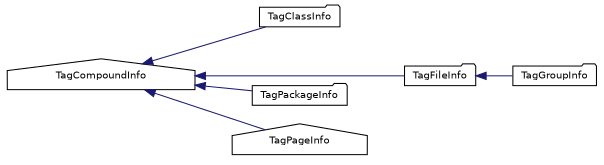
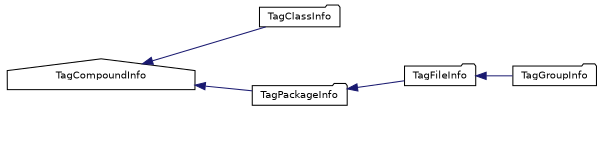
  digraph {
    rankdir=LR
    node [color=black fillcolor=white fontname=Helvetica fontsize=10 shape=folder style=filled]
    edge [color=midnightblue dir=back fontname=Helvetica fontsize=10 labelfontname=Helvetica labelfontsize=10 style=solid]
    n1 [height=0.2 label=TagCompoundInfo shape=house width=0.4]
    n2 [height=0.2 label=TagClassInfo width=0.4]
    n3 [height=0.2 label=TagFileInfo width=0.4]
    n4 [height=0.2 label=TagPackageInfo width=0.4]
-   n5 [height=0.2 label=TagPageInfo shape=house width=0.4]
    n6 [height=0.2 label=TagGroupInfo width=0.4]
    n1 -> n2
-   n1 -> n3
+   n4 -> n3
    n1 -> n4
-   n1 -> n5
    n3 -> n6
  }
